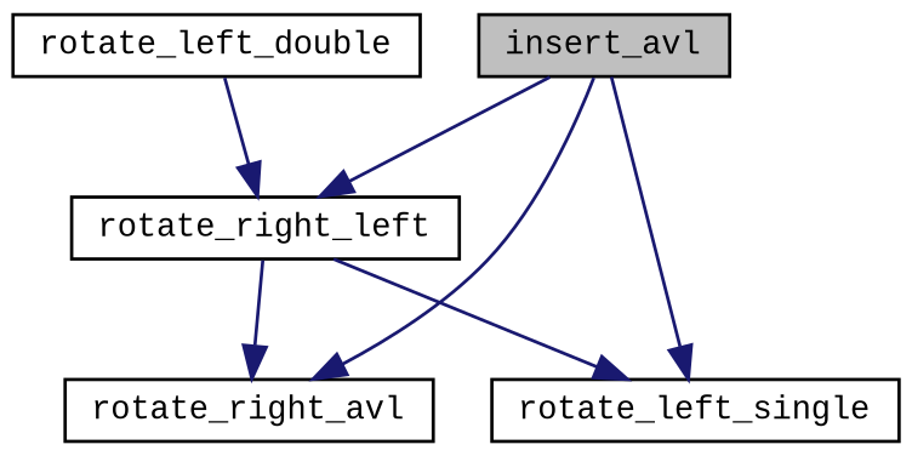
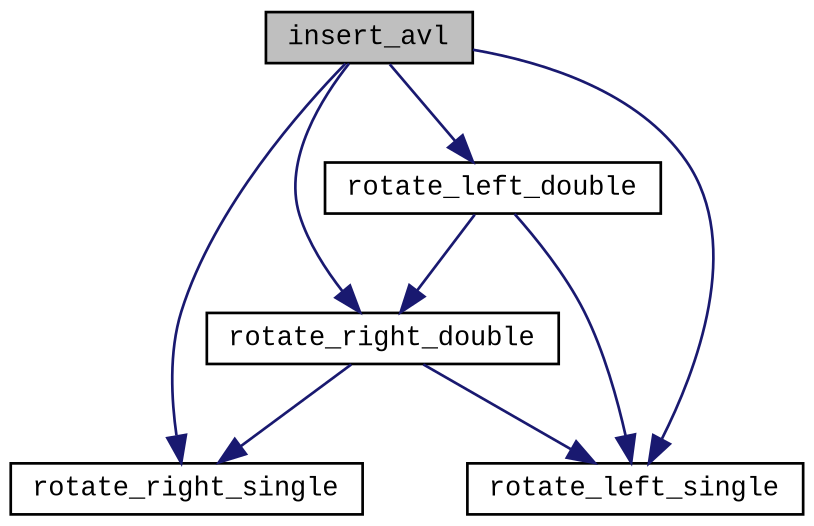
  digraph {
    fontname="Liberation Mono"
    rankdir=TB
    node [color=black fillcolor=white fontname="Liberation Mono" fontsize=10 shape=record style=filled]
    edge [color=midnightblue fontname="Liberation Mono" fontsize=10 labelfontname=Helvetica labelfontsize=10 style=solid]
    n1 [fillcolor=grey75 fontcolor=black height=0.2 label=insert_avl width=0.4]
-   n2 [height=0.2 label=rotate_right_avl width=0.4]
-   n3 [height=0.2 label=rotate_right_left width=0.4]
+   n2 [height=0.2 label=rotate_right_single width=0.4]
+   n3 [height=0.2 label=rotate_right_double width=0.4]
    n4 [height=0.2 label=rotate_left_single width=0.4]
    n5 [height=0.2 label=rotate_left_double width=0.4]
    n1 -> n2
    n1 -> n3
    n1 -> n4
+   n1 -> n5
    n3 -> n2
    n3 -> n4
    n5 -> n3
+   n5 -> n4
  }
